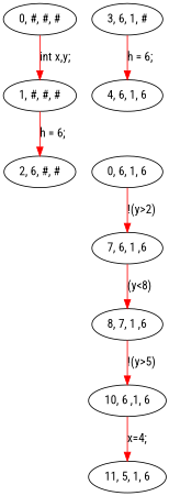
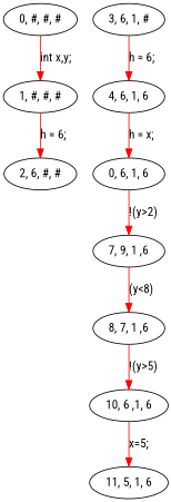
  digraph {
    fontname="Roboto Condensed"
    node [fontname="Roboto Condensed"]
    edge [color=red fontname="Roboto Condensed"]
    n1 [label="0, #, #, #"]
    n2 [label="1, #, #, #"]
    n3 [label="2, 6, #, #"]
    n4 [label="3, 6, 1, #"]
    n5 [label="4, 6, 1, 6"]
    n6 [label="0, 6, 1, 6"]
-   n7 [label="7, 6, 1 ,6"]
+   n7 [label="7, 9, 1 ,6"]
    n8 [label="8, 7, 1 ,6"]
    n9 [label="10, 6 ,1, 6"]
    n10 [label="11, 5, 1, 6"]
    n1 -> n2 [label="int x,y;"]
    n2 -> n3 [label="h = 6;"]
    n4 -> n5 [label="h = 6;"]
+   n5 -> n6 [label="h = x;"]
    n6 -> n7 [label="!(y>2)"]
    n7 -> n8 [label="(y<8)"]
    n8 -> n9 [label="!(y>5)"]
-   n9 -> n10 [label="x=4;"]
+   n9 -> n10 [label="x=5;"]
  }
